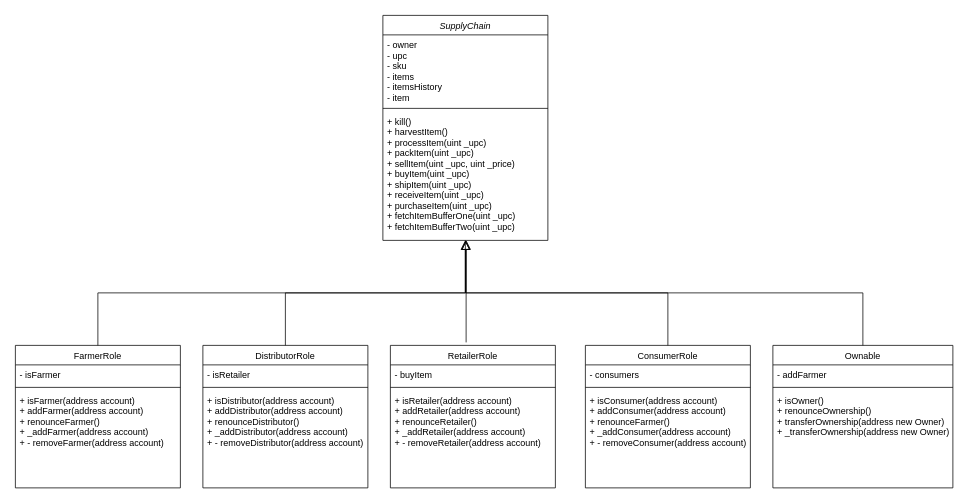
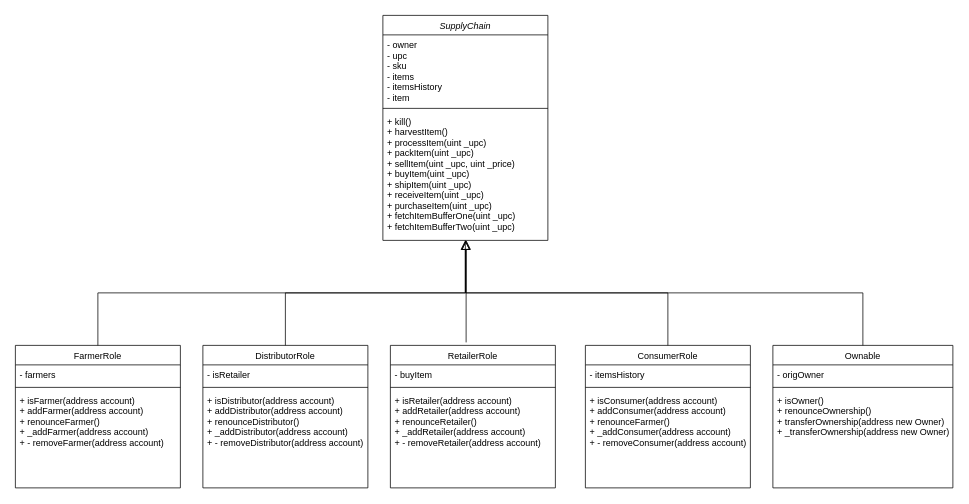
  <mxCell id="0" />
  <mxCell id="1" parent="0" />
  <mxCell id="2" value="SupplyChain" style="swimlane;fontStyle=2;align=center;verticalAlign=top;childLayout=stackLayout;horizontal=1;startSize=26;horizontalStack=0;resizeParent=1;resizeLast=0;collapsible=1;marginBottom=0;rounded=0;shadow=0;strokeWidth=1;" parent="1" vertex="1"><mxGeometry x="510" y="20" width="220" height="300" as="geometry"><mxRectangle x="230" y="140" width="160" height="26" as="alternateBounds" /></mxGeometry></mxCell>
  <mxCell id="3" value="- owner&#10;- upc&#10;- sku&#10;- items&#10;- itemsHistory&#10;- item&#10;" style="text;align=left;verticalAlign=top;spacingLeft=4;spacingRight=4;overflow=hidden;rotatable=0;points=[[0,0.5],[1,0.5]];portConstraint=eastwest;" parent="2" vertex="1"><mxGeometry y="26" width="220" height="94" as="geometry" /></mxCell>
  <mxCell id="4" value="" style="line;html=1;strokeWidth=1;align=left;verticalAlign=middle;spacingTop=-1;spacingLeft=3;spacingRight=3;rotatable=0;labelPosition=right;points=[];portConstraint=eastwest;" parent="2" vertex="1"><mxGeometry y="120" width="220" height="8" as="geometry" /></mxCell>
  <mxCell id="5" value="+ kill()&#10;+ harvestItem()&#10;+ processItem(uint _upc)&#10;+ packItem(uint _upc)&#10;+ sellItem(uint _upc, uint _price)&#10;+ buyItem(uint _upc)&#10;+ shipItem(uint _upc)&#10;+ receiveItem(uint _upc)&#10;+ purchaseItem(uint _upc)&#10;+ fetchItemBufferOne(uint _upc)&#10;+ fetchItemBufferTwo(uint _upc)&#10;" style="text;align=left;verticalAlign=top;spacingLeft=4;spacingRight=4;overflow=hidden;rotatable=0;points=[[0,0.5],[1,0.5]];portConstraint=eastwest;" parent="2" vertex="1"><mxGeometry y="128" width="220" height="172" as="geometry" /></mxCell>
  <mxCell id="6" value="FarmerRole" style="swimlane;fontStyle=0;align=center;verticalAlign=top;childLayout=stackLayout;horizontal=1;startSize=26;horizontalStack=0;resizeParent=1;resizeLast=0;collapsible=1;marginBottom=0;rounded=0;shadow=0;strokeWidth=1;" parent="1" vertex="1"><mxGeometry x="20" y="460" width="220" height="190" as="geometry"><mxRectangle x="130" y="380" width="160" height="26" as="alternateBounds" /></mxGeometry></mxCell>
- <mxCell id="7" value="- isFarmer" style="text;align=left;verticalAlign=top;spacingLeft=4;spacingRight=4;overflow=hidden;rotatable=0;points=[[0,0.5],[1,0.5]];portConstraint=eastwest;" parent="6" vertex="1"><mxGeometry y="26" width="220" height="26" as="geometry" /></mxCell>
+ <mxCell id="7" value="- farmers" style="text;align=left;verticalAlign=top;spacingLeft=4;spacingRight=4;overflow=hidden;rotatable=0;points=[[0,0.5],[1,0.5]];portConstraint=eastwest;" parent="6" vertex="1"><mxGeometry y="26" width="220" height="26" as="geometry" /></mxCell>
  <mxCell id="8" value="" style="line;html=1;strokeWidth=1;align=left;verticalAlign=middle;spacingTop=-1;spacingLeft=3;spacingRight=3;rotatable=0;labelPosition=right;points=[];portConstraint=eastwest;" parent="6" vertex="1"><mxGeometry y="52" width="220" height="8" as="geometry" /></mxCell>
  <mxCell id="9" value="+ isFarmer(address account)&#10;+ addFarmer(address account)&#10;+ renounceFarmer()&#10;+ _addFarmer(address account)&#10;+ - removeFarmer(address account)" style="text;align=left;verticalAlign=top;spacingLeft=4;spacingRight=4;overflow=hidden;rotatable=0;points=[[0,0.5],[1,0.5]];portConstraint=eastwest;" parent="6" vertex="1"><mxGeometry y="60" width="220" height="120" as="geometry" /></mxCell>
  <mxCell id="10" value="" style="endArrow=none;endSize=10;endFill=0;shadow=0;strokeWidth=1;rounded=0;edgeStyle=elbowEdgeStyle;elbow=vertical;" parent="1" source="6" target="2" edge="1"><mxGeometry width="160" relative="1" as="geometry"><mxPoint x="140" y="203" as="sourcePoint" /><mxPoint x="140" y="203" as="targetPoint" /></mxGeometry></mxCell>
  <mxCell id="11" value="DistributorRole" style="swimlane;fontStyle=0;align=center;verticalAlign=top;childLayout=stackLayout;horizontal=1;startSize=26;horizontalStack=0;resizeParent=1;resizeLast=0;collapsible=1;marginBottom=0;rounded=0;shadow=0;strokeWidth=1;" vertex="1" parent="1"><mxGeometry x="270" y="460" width="220" height="190" as="geometry"><mxRectangle x="130" y="380" width="160" height="26" as="alternateBounds" /></mxGeometry></mxCell>
  <mxCell id="12" value="- isRetailer" style="text;align=left;verticalAlign=top;spacingLeft=4;spacingRight=4;overflow=hidden;rotatable=0;points=[[0,0.5],[1,0.5]];portConstraint=eastwest;" vertex="1" parent="11"><mxGeometry y="26" width="220" height="26" as="geometry" /></mxCell>
  <mxCell id="13" value="" style="line;html=1;strokeWidth=1;align=left;verticalAlign=middle;spacingTop=-1;spacingLeft=3;spacingRight=3;rotatable=0;labelPosition=right;points=[];portConstraint=eastwest;" vertex="1" parent="11"><mxGeometry y="52" width="220" height="8" as="geometry" /></mxCell>
  <mxCell id="14" value="+ isDistributor(address account)&#10;+ addDistributor(address account)&#10;+ renounceDistributor()&#10;+ _addDistributor(address account)&#10;+ - removeDistributor(address account)" style="text;align=left;verticalAlign=top;spacingLeft=4;spacingRight=4;overflow=hidden;rotatable=0;points=[[0,0.5],[1,0.5]];portConstraint=eastwest;" vertex="1" parent="11"><mxGeometry y="60" width="220" height="120" as="geometry" /></mxCell>
  <mxCell id="15" value="RetailerRole" style="swimlane;fontStyle=0;align=center;verticalAlign=top;childLayout=stackLayout;horizontal=1;startSize=26;horizontalStack=0;resizeParent=1;resizeLast=0;collapsible=1;marginBottom=0;rounded=0;shadow=0;strokeWidth=1;" vertex="1" parent="1"><mxGeometry x="520" y="460" width="220" height="190" as="geometry"><mxRectangle x="130" y="380" width="160" height="26" as="alternateBounds" /></mxGeometry></mxCell>
  <mxCell id="16" value="- buyItem" style="text;align=left;verticalAlign=top;spacingLeft=4;spacingRight=4;overflow=hidden;rotatable=0;points=[[0,0.5],[1,0.5]];portConstraint=eastwest;" vertex="1" parent="15"><mxGeometry y="26" width="220" height="26" as="geometry" /></mxCell>
  <mxCell id="17" value="" style="line;html=1;strokeWidth=1;align=left;verticalAlign=middle;spacingTop=-1;spacingLeft=3;spacingRight=3;rotatable=0;labelPosition=right;points=[];portConstraint=eastwest;" vertex="1" parent="15"><mxGeometry y="52" width="220" height="8" as="geometry" /></mxCell>
  <mxCell id="18" value="+ isRetailer(address account)&#10;+ addRetailer(address account)&#10;+ renounceRetailer()&#10;+ _addRetailer(address account)&#10;+ - removeRetailer(address account)" style="text;align=left;verticalAlign=top;spacingLeft=4;spacingRight=4;overflow=hidden;rotatable=0;points=[[0,0.5],[1,0.5]];portConstraint=eastwest;" vertex="1" parent="15"><mxGeometry y="60" width="220" height="120" as="geometry" /></mxCell>
  <mxCell id="19" value="ConsumerRole" style="swimlane;fontStyle=0;align=center;verticalAlign=top;childLayout=stackLayout;horizontal=1;startSize=26;horizontalStack=0;resizeParent=1;resizeLast=0;collapsible=1;marginBottom=0;rounded=0;shadow=0;strokeWidth=1;" vertex="1" parent="1"><mxGeometry x="780" y="460" width="220" height="190" as="geometry"><mxRectangle x="130" y="380" width="160" height="26" as="alternateBounds" /></mxGeometry></mxCell>
- <mxCell id="20" value="- consumers" style="text;align=left;verticalAlign=top;spacingLeft=4;spacingRight=4;overflow=hidden;rotatable=0;points=[[0,0.5],[1,0.5]];portConstraint=eastwest;" vertex="1" parent="19"><mxGeometry y="26" width="220" height="26" as="geometry" /></mxCell>
+ <mxCell id="20" value="- itemsHistory" style="text;align=left;verticalAlign=top;spacingLeft=4;spacingRight=4;overflow=hidden;rotatable=0;points=[[0,0.5],[1,0.5]];portConstraint=eastwest;" vertex="1" parent="19"><mxGeometry y="26" width="220" height="26" as="geometry" /></mxCell>
  <mxCell id="21" value="" style="line;html=1;strokeWidth=1;align=left;verticalAlign=middle;spacingTop=-1;spacingLeft=3;spacingRight=3;rotatable=0;labelPosition=right;points=[];portConstraint=eastwest;" vertex="1" parent="19"><mxGeometry y="52" width="220" height="8" as="geometry" /></mxCell>
  <mxCell id="22" value="+ isConsumer(address account)&#10;+ addConsumer(address account)&#10;+ renounceFarmer()&#10;+ _addConsumer(address account)&#10;+ - removeConsumer(address account)" style="text;align=left;verticalAlign=top;spacingLeft=4;spacingRight=4;overflow=hidden;rotatable=0;points=[[0,0.5],[1,0.5]];portConstraint=eastwest;" vertex="1" parent="19"><mxGeometry y="60" width="220" height="120" as="geometry" /></mxCell>
  <mxCell id="23" value="Ownable" style="swimlane;fontStyle=0;align=center;verticalAlign=top;childLayout=stackLayout;horizontal=1;startSize=26;horizontalStack=0;resizeParent=1;resizeLast=0;collapsible=1;marginBottom=0;rounded=0;shadow=0;strokeWidth=1;" vertex="1" parent="1"><mxGeometry x="1030" y="460" width="240" height="190" as="geometry"><mxRectangle x="130" y="380" width="160" height="26" as="alternateBounds" /></mxGeometry></mxCell>
- <mxCell id="24" value="- addFarmer" style="text;align=left;verticalAlign=top;spacingLeft=4;spacingRight=4;overflow=hidden;rotatable=0;points=[[0,0.5],[1,0.5]];portConstraint=eastwest;" vertex="1" parent="23"><mxGeometry y="26" width="240" height="26" as="geometry" /></mxCell>
+ <mxCell id="24" value="- origOwner" style="text;align=left;verticalAlign=top;spacingLeft=4;spacingRight=4;overflow=hidden;rotatable=0;points=[[0,0.5],[1,0.5]];portConstraint=eastwest;" vertex="1" parent="23"><mxGeometry y="26" width="240" height="26" as="geometry" /></mxCell>
  <mxCell id="25" value="" style="line;html=1;strokeWidth=1;align=left;verticalAlign=middle;spacingTop=-1;spacingLeft=3;spacingRight=3;rotatable=0;labelPosition=right;points=[];portConstraint=eastwest;" vertex="1" parent="23"><mxGeometry y="52" width="240" height="8" as="geometry" /></mxCell>
  <mxCell id="26" value="+ isOwner()&#10;+ renounceOwnership()&#10;+ transferOwnership(address new Owner)&#10;+ _transferOwnership(address new Owner)" style="text;align=left;verticalAlign=top;spacingLeft=4;spacingRight=4;overflow=hidden;rotatable=0;points=[[0,0.5],[1,0.5]];portConstraint=eastwest;" vertex="1" parent="23"><mxGeometry y="60" width="240" height="120" as="geometry" /></mxCell>
  <mxCell id="27" value="" style="endArrow=block;endSize=10;endFill=0;shadow=0;strokeWidth=1;rounded=0;edgeStyle=elbowEdgeStyle;elbow=vertical;exitX=0.5;exitY=0;exitDx=0;exitDy=0;" edge="1" parent="1" source="11"><mxGeometry width="160" relative="1" as="geometry"><mxPoint x="380" y="450" as="sourcePoint" /><mxPoint x="620" y="320" as="targetPoint" /></mxGeometry></mxCell>
  <mxCell id="28" value="" style="endArrow=block;endSize=10;endFill=0;shadow=0;strokeWidth=1;rounded=0;edgeStyle=elbowEdgeStyle;elbow=vertical;exitX=0.459;exitY=-0.021;exitDx=0;exitDy=0;exitPerimeter=0;" edge="1" parent="1" source="15"><mxGeometry width="160" relative="1" as="geometry"><mxPoint x="390" y="470" as="sourcePoint" /><mxPoint x="621" y="320" as="targetPoint" /><Array as="points"><mxPoint x="630" y="388" /></Array></mxGeometry></mxCell>
  <mxCell id="29" value="" style="endArrow=block;endSize=10;endFill=0;shadow=0;strokeWidth=1;rounded=0;edgeStyle=elbowEdgeStyle;elbow=vertical;exitX=0.5;exitY=0;exitDx=0;exitDy=0;" edge="1" parent="1" source="19"><mxGeometry width="160" relative="1" as="geometry"><mxPoint x="390" y="470" as="sourcePoint" /><mxPoint x="620" y="320" as="targetPoint" /></mxGeometry></mxCell>
  <mxCell id="30" value="" style="endArrow=block;endSize=10;endFill=0;shadow=0;strokeWidth=1;rounded=0;edgeStyle=elbowEdgeStyle;elbow=vertical;exitX=0.5;exitY=0;exitDx=0;exitDy=0;" edge="1" parent="1" source="23"><mxGeometry width="160" relative="1" as="geometry"><mxPoint x="1121.08" y="460" as="sourcePoint" /><mxPoint x="621" y="320" as="targetPoint" /></mxGeometry></mxCell>
